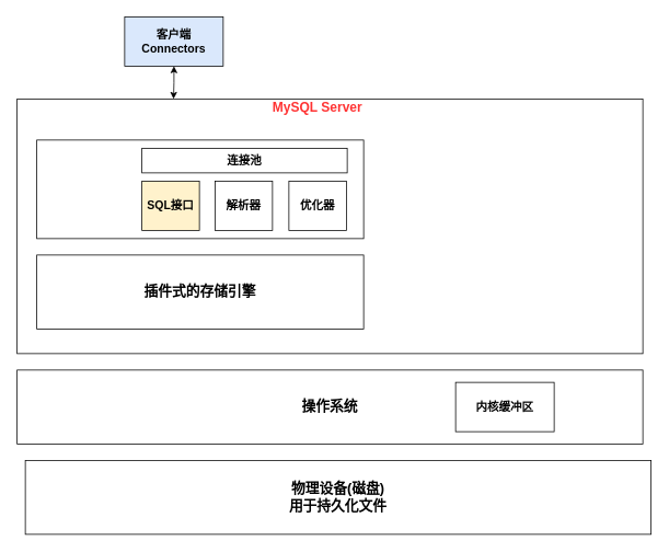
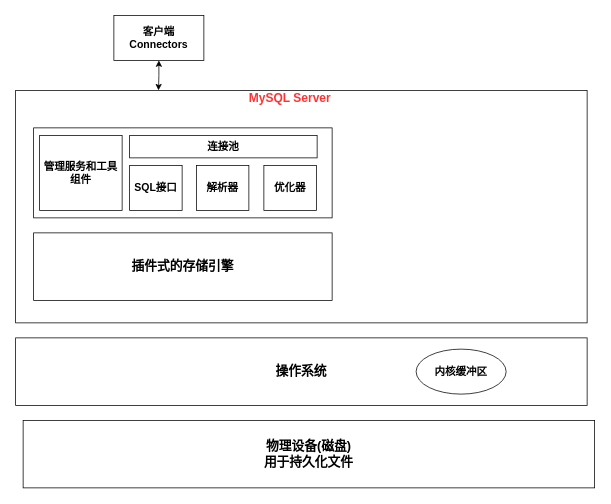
  <mxCell id="0" />
  <mxCell id="1" parent="0" />
  <mxCell id="2" style="edgeStyle=orthogonalEdgeStyle;rounded=0;orthogonalLoop=1;jettySize=auto;html=1;exitX=0.5;exitY=1;exitDx=0;exitDy=0;entryX=0.25;entryY=0;entryDx=0;entryDy=0;startArrow=classic;startFill=1;" parent="1" source="3" target="4" edge="1"><mxGeometry relative="1" as="geometry" /></mxCell>
- <mxCell id="3" value="&lt;b style=&quot;font-size: 14px&quot;&gt;客户端&lt;br&gt;Connectors&lt;/b&gt;" style="rounded=0;whiteSpace=wrap;html=1;fillColor=#dae8fc;" parent="1" vertex="1"><mxGeometry x="151" y="20" width="120" height="60" as="geometry" /></mxCell>
+ <mxCell id="3" value="&lt;b style=&quot;font-size: 14px&quot;&gt;客户端&lt;br&gt;Connectors&lt;/b&gt;" style="rounded=0;whiteSpace=wrap;html=1;" parent="1" vertex="1"><mxGeometry x="151" y="20" width="120" height="60" as="geometry" /></mxCell>
  <mxCell id="4" value="" style="rounded=0;whiteSpace=wrap;html=1;" parent="1" vertex="1"><mxGeometry x="20" y="120" width="762" height="310" as="geometry" /></mxCell>
  <mxCell id="5" value="&lt;b&gt;&lt;font style=&quot;font-size: 16px&quot; color=&quot;#ff3333&quot;&gt;MySQL Server&lt;/font&gt;&lt;/b&gt;" style="text;html=1;strokeColor=none;fillColor=none;align=center;verticalAlign=middle;whiteSpace=wrap;rounded=0;" parent="1" vertex="1"><mxGeometry x="326" y="120" width="120" height="20" as="geometry" /></mxCell>
  <mxCell id="6" value="" style="rounded=0;whiteSpace=wrap;html=1;" parent="1" vertex="1"><mxGeometry x="44" y="170" width="398" height="120" as="geometry" /></mxCell>
+ <mxCell id="7" value="&lt;b&gt;&lt;font style=&quot;font-size: 14px&quot;&gt;管理服务和工具组件&lt;/font&gt;&lt;/b&gt;" style="rounded=0;whiteSpace=wrap;html=1;" parent="1" vertex="1"><mxGeometry x="52" y="180" width="110" height="100" as="geometry" /></mxCell>
  <mxCell id="8" value="&lt;b&gt;&lt;font style=&quot;font-size: 14px&quot;&gt;连接池&lt;/font&gt;&lt;/b&gt;" style="rounded=0;whiteSpace=wrap;html=1;" parent="1" vertex="1"><mxGeometry x="172" y="180" width="250" height="30" as="geometry" /></mxCell>
- <mxCell id="9" value="&lt;b&gt;&lt;font style=&quot;font-size: 14px&quot;&gt;SQL接口&lt;/font&gt;&lt;/b&gt;" style="rounded=0;whiteSpace=wrap;html=1;fillColor=#fff2cc;" parent="1" vertex="1"><mxGeometry x="172" y="220" width="70" height="60" as="geometry" /></mxCell>
+ <mxCell id="9" value="&lt;b&gt;&lt;font style=&quot;font-size: 14px&quot;&gt;SQL接口&lt;/font&gt;&lt;/b&gt;" style="rounded=0;whiteSpace=wrap;html=1;" parent="1" vertex="1"><mxGeometry x="172" y="220" width="70" height="60" as="geometry" /></mxCell>
  <mxCell id="10" value="&lt;b&gt;&lt;font style=&quot;font-size: 14px&quot;&gt;解析器&lt;/font&gt;&lt;/b&gt;&lt;span style=&quot;color: rgba(0 , 0 , 0 , 0) ; font-family: monospace ; font-size: 0px&quot;&gt;%3CmxGraphModel%3E%3Croot%3E%3CmxCell%20id%3D%220%22%2F%3E%3CmxCell%20id%3D%221%22%20parent%3D%220%22%2F%3E%3CmxCell%20id%3D%222%22%20value%3D%22%26lt%3Bb%26gt%3B%26lt%3Bfont%20style%3D%26quot%3Bfont-size%3A%2014px%26quot%3B%26gt%3BSQL%E6%8E%A5%E5%8F%A3%26lt%3B%2Ffont%26gt%3B%26lt%3B%2Fb%26gt%3B%22%20style%3D%22rounded%3D0%3BwhiteSpace%3Dwrap%3Bhtml%3D1%3B%22%20vertex%3D%221%22%20parent%3D%221%22%3E%3CmxGeometry%20x%3D%22230%22%20y%3D%22260%22%20width%3D%2270%22%20height%3D%2260%22%20as%3D%22geometry%22%2F%3E%3C%2FmxCell%3E%3C%2Froot%3E%3C%2FmxGraphModel%3E&lt;/span&gt;" style="rounded=0;whiteSpace=wrap;html=1;" parent="1" vertex="1"><mxGeometry x="261" y="220" width="70" height="60" as="geometry" /></mxCell>
  <mxCell id="11" value="&lt;span style=&quot;font-size: 14px&quot;&gt;&lt;b&gt;优化器&lt;/b&gt;&lt;/span&gt;" style="rounded=0;whiteSpace=wrap;html=1;" parent="1" vertex="1"><mxGeometry x="351" y="220" width="70" height="60" as="geometry" /></mxCell>
  <mxCell id="12" value="&lt;b&gt;&lt;font style=&quot;font-size: 17px&quot;&gt;插件式的存储引擎&lt;/font&gt;&lt;/b&gt;" style="rounded=0;whiteSpace=wrap;html=1;" parent="1" vertex="1"><mxGeometry x="44" y="310" width="398" height="90" as="geometry" /></mxCell>
  <mxCell id="13" value="&lt;b&gt;&lt;font style=&quot;font-size: 17px&quot;&gt;操作系统&lt;/font&gt;&lt;/b&gt;" style="rounded=0;whiteSpace=wrap;html=1;" parent="1" vertex="1"><mxGeometry x="20" y="450" width="762" height="90" as="geometry" /></mxCell>
- <mxCell id="14" value="&lt;span style=&quot;font-size: 14px&quot;&gt;&lt;b&gt;内核缓冲区&lt;/b&gt;&lt;/span&gt;" style="rounded=0;whiteSpace=wrap;html=1;" parent="1" vertex="1"><mxGeometry x="554" y="465" width="120" height="60" as="geometry" /></mxCell>
+ <mxCell id="14" value="&lt;span style=&quot;font-size: 14px&quot;&gt;&lt;b&gt;内核缓冲区&lt;/b&gt;&lt;/span&gt;" style="ellipse;whiteSpace=wrap;html=1;" parent="1" vertex="1"><mxGeometry x="554" y="465" width="120" height="60" as="geometry" /></mxCell>
  <mxCell id="15" value="&lt;b&gt;&lt;font style=&quot;font-size: 17px&quot;&gt;物理设备(磁盘)&lt;br&gt;用于持久化文件&lt;br&gt;&lt;/font&gt;&lt;/b&gt;" style="rounded=0;whiteSpace=wrap;html=1;" parent="1" vertex="1"><mxGeometry x="30" y="560" width="762" height="90" as="geometry" /></mxCell>
